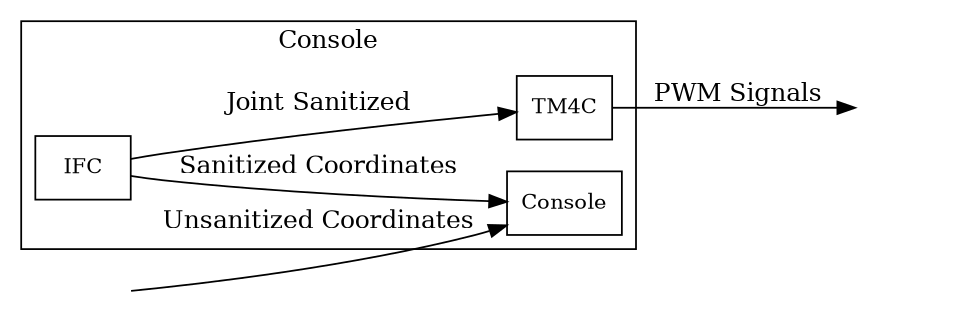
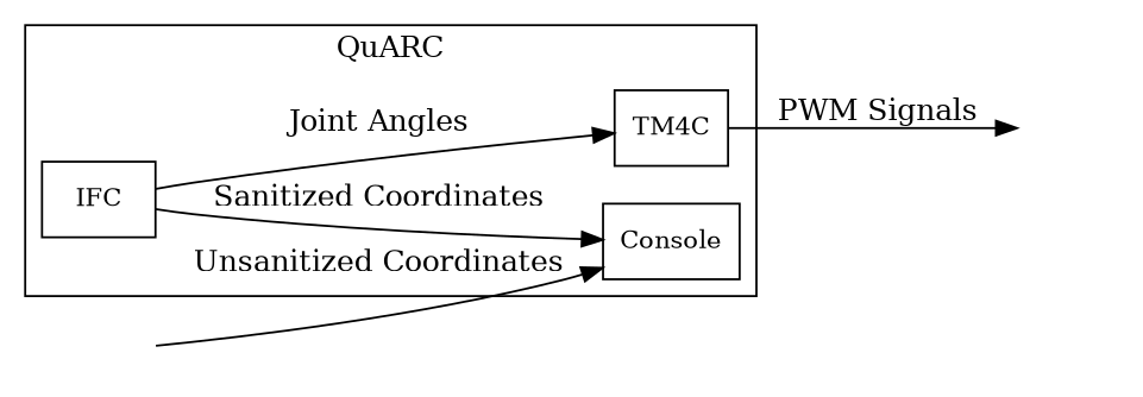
  digraph {
    rankdir=LR
    node [fontsize=12 shape=box]
    n1 [label=Console]
    n2 [label=IFC]
    n3 [label=TM4C]
    output [style=invis]
    input [style=invis]
    subgraph cluster_1 {
-     label=Console
+     label=QuARC
      subgraph sub_2 {
        label=QuARC
        n1
        n2
      }
      subgraph sub_3 {
        label=QuARC
        n2
        n3
      }
    }
    n2 -> n1 [label="Sanitized Coordinates"]
-   n2 -> n3 [label="Joint Sanitized"]
+   n2 -> n3 [label="Joint Angles"]
    n3 -> output [label="PWM Signals"]
    input -> n1 [label="Unsanitized Coordinates"]
  }
